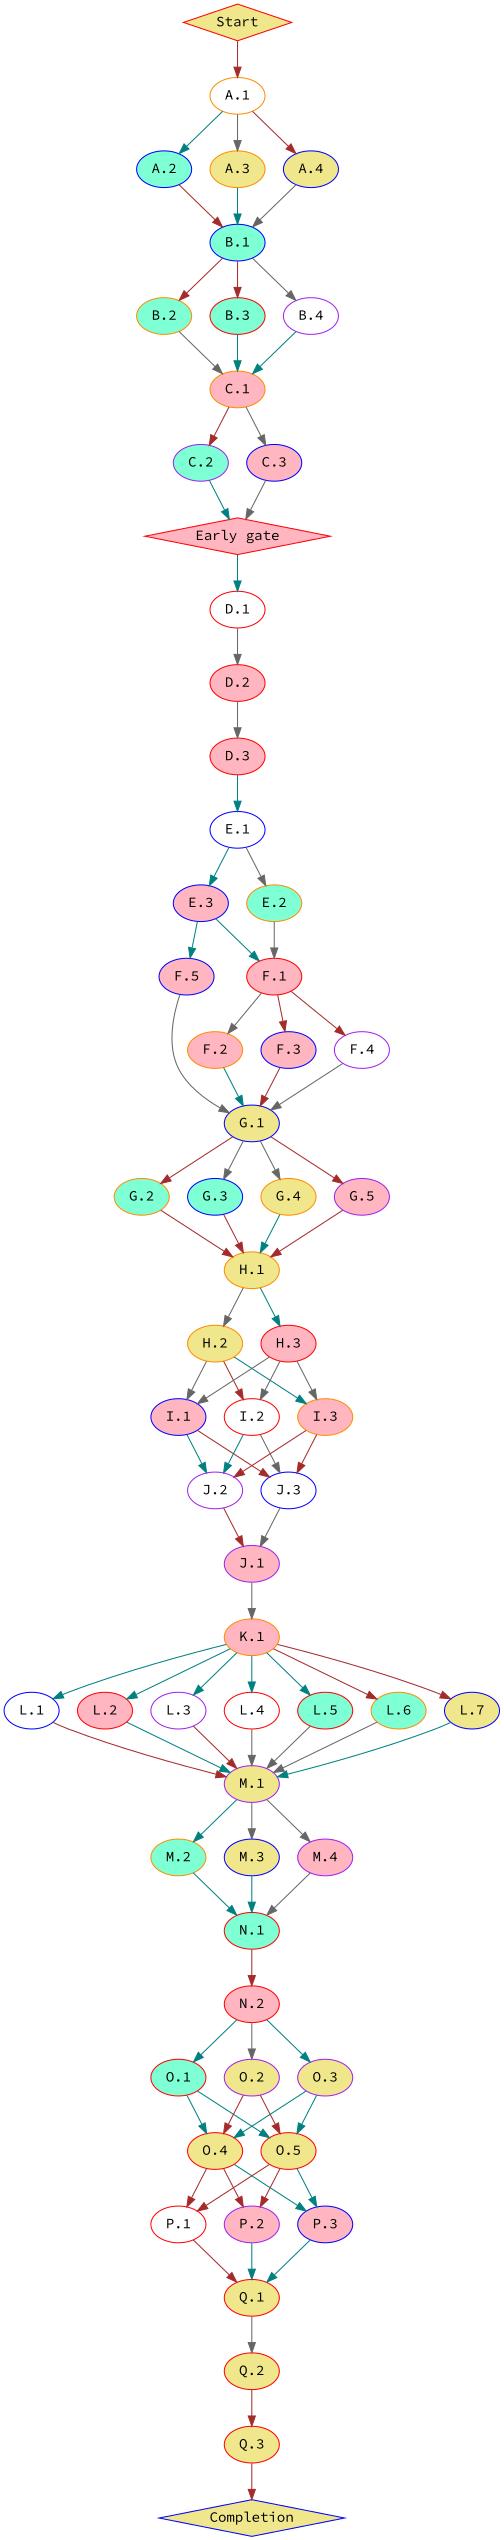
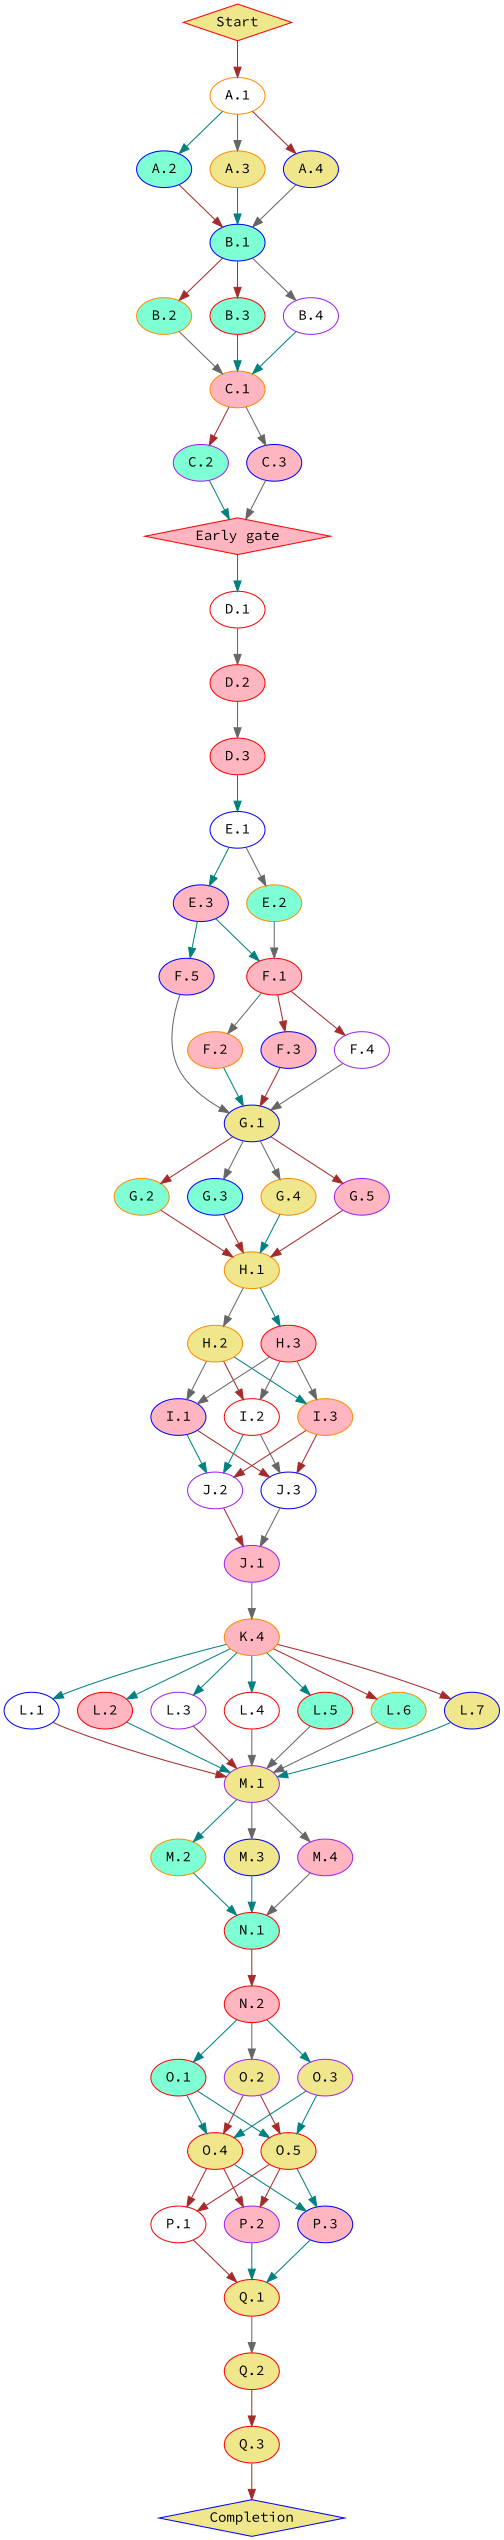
  digraph {
    fontname="Source Code Pro"
    node [color=red fillcolor=lightpink fontname="Source Code Pro" style=filled]
    edge [color=teal fontname="Source Code Pro"]
    n1 [fillcolor=khaki label=Start shape=diamond]
    n2 [color=darkorange fillcolor=white label="A.1"]
    n3 [color=blue fillcolor=aquamarine label="A.2"]
    n4 [color=darkorange fillcolor=khaki label="A.3"]
    n5 [color=blue fillcolor=khaki label="A.4"]
    n6 [color=blue fillcolor=aquamarine label="B.1"]
    n7 [color=darkorange fillcolor=aquamarine label="B.2"]
    n8 [fillcolor=aquamarine label="B.3"]
    n9 [color=purple fillcolor=white label="B.4"]
    n10 [color=darkorange label="C.1"]
    n11 [color=purple fillcolor=aquamarine label="C.2"]
    n12 [color=blue label="C.3"]
    n13 [label="Early gate" shape=diamond]
    n14 [fillcolor=white label="D.1"]
    n15 [label="D.2"]
    n16 [label="D.3"]
    n17 [color=blue fillcolor=white label="E.1"]
    n18 [color=darkorange fillcolor=aquamarine label="E.2"]
    n19 [color=blue label="E.3"]
    n20 [label="F.1"]
    n21 [color=blue label="F.5"]
    n22 [color=darkorange label="F.2"]
    n23 [color=blue label="F.3"]
    n24 [color=purple fillcolor=white label="F.4"]
    n25 [color=blue fillcolor=khaki label="G.1"]
    n26 [color=darkorange fillcolor=aquamarine label="G.2"]
    n27 [color=blue fillcolor=aquamarine label="G.3"]
    n28 [color=darkorange fillcolor=khaki label="G.4"]
    n29 [color=purple label="G.5"]
    n30 [color=darkorange fillcolor=khaki label="H.1"]
    n31 [color=darkorange fillcolor=khaki label="H.2"]
    n32 [label="H.3"]
    n33 [color=blue label="I.1"]
    n34 [fillcolor=white label="I.2"]
    n35 [color=darkorange label="I.3"]
    n36 [color=purple fillcolor=white label="J.2"]
    n37 [color=blue fillcolor=white label="J.3"]
    n38 [color=purple label="J.1"]
-   n39 [color=darkorange label="K.1"]
+   n39 [color=darkorange label="K.4"]
    n40 [color=blue fillcolor=white label="L.1"]
    n41 [label="L.2"]
    n42 [color=purple fillcolor=white label="L.3"]
    n43 [fillcolor=white label="L.4"]
    n44 [fillcolor=aquamarine label="L.5"]
    n45 [color=darkorange fillcolor=aquamarine label="L.6"]
    n46 [color=blue fillcolor=khaki label="L.7"]
    n47 [color=purple fillcolor=khaki label="M.1"]
    n48 [color=darkorange fillcolor=aquamarine label="M.2"]
    n49 [color=blue fillcolor=khaki label="M.3"]
    n50 [color=purple label="M.4"]
    n51 [fillcolor=aquamarine label="N.1"]
    n52 [label="N.2"]
    n53 [fillcolor=aquamarine label="O.1"]
    n54 [color=purple fillcolor=khaki label="O.2"]
    n55 [color=purple fillcolor=khaki label="O.3"]
    n56 [fillcolor=khaki label="O.4"]
    n57 [fillcolor=khaki label="O.5"]
    n58 [fillcolor=white label="P.1"]
    n59 [color=purple label="P.2"]
    n60 [color=blue label="P.3"]
    n61 [fillcolor=khaki label="Q.1"]
    n62 [fillcolor=khaki label="Q.2"]
    n63 [fillcolor=khaki label="Q.3"]
    n64 [color=blue fillcolor=khaki label=Completion shape=diamond]
    n1 -> n2 [color=brown]
    n2 -> n3
    n2 -> n4 [color=gray40]
    n2 -> n5 [color=brown]
    n3 -> n6 [color=brown]
    n4 -> n6
    n5 -> n6 [color=gray40]
    n6 -> n7 [color=brown]
    n6 -> n8 [color=brown]
    n6 -> n9 [color=gray40]
    n7 -> n10 [color=gray40]
    n8 -> n10
    n9 -> n10
    n10 -> n11 [color=brown]
    n10 -> n12 [color=gray40]
    n11 -> n13
    n12 -> n13 [color=gray40]
    n13 -> n14
    n14 -> n15 [color=gray40]
    n15 -> n16 [color=gray40]
    n16 -> n17
    n17 -> n18 [color=gray40]
    n17 -> n19
    n18 -> n20 [color=gray40]
    n19 -> n20
    n19 -> n21
    n20 -> n22 [color=gray40]
    n20 -> n23 [color=brown]
    n20 -> n24 [color=brown]
    n21 -> n25 [color=gray40]
    n22 -> n25
    n23 -> n25 [color=brown]
    n24 -> n25 [color=gray40]
    n25 -> n26 [color=brown]
    n25 -> n27 [color=gray40]
    n25 -> n28 [color=gray40]
    n25 -> n29 [color=brown]
    n26 -> n30 [color=brown]
    n27 -> n30 [color=brown]
    n28 -> n30
    n29 -> n30 [color=brown]
    n30 -> n31 [color=gray40]
    n30 -> n32
    n31 -> n33 [color=gray40]
    n31 -> n34 [color=brown]
    n31 -> n35
    n32 -> n33 [color=gray40]
    n32 -> n34 [color=gray40]
    n32 -> n35 [color=gray40]
    n33 -> n36
    n33 -> n37 [color=brown]
    n34 -> n36
    n34 -> n37 [color=gray40]
    n35 -> n36 [color=brown]
    n35 -> n37 [color=brown]
    n36 -> n38 [color=brown]
    n37 -> n38 [color=gray40]
    n38 -> n39 [color=gray40]
    n39 -> n40
    n39 -> n41
    n39 -> n42
    n39 -> n43
    n39 -> n44
    n39 -> n45 [color=brown]
    n39 -> n46 [color=brown]
    n40 -> n47 [color=brown]
    n41 -> n47
    n42 -> n47 [color=brown]
    n43 -> n47 [color=gray40]
    n44 -> n47 [color=gray40]
    n45 -> n47 [color=gray40]
    n46 -> n47
    n47 -> n48
    n47 -> n49 [color=gray40]
    n47 -> n50 [color=gray40]
    n48 -> n51
    n49 -> n51
    n50 -> n51 [color=gray40]
    n51 -> n52 [color=brown]
    n52 -> n53
    n52 -> n54 [color=gray40]
    n52 -> n55
    n53 -> n56
    n53 -> n57
    n54 -> n56 [color=brown]
    n54 -> n57 [color=brown]
    n55 -> n56
    n55 -> n57
    n56 -> n58 [color=brown]
    n56 -> n59 [color=brown]
    n56 -> n60
    n57 -> n58 [color=brown]
    n57 -> n59 [color=brown]
    n57 -> n60
    n58 -> n61 [color=brown]
    n59 -> n61
    n60 -> n61
    n61 -> n62 [color=gray40]
    n62 -> n63 [color=brown]
    n63 -> n64 [color=brown]
  }
